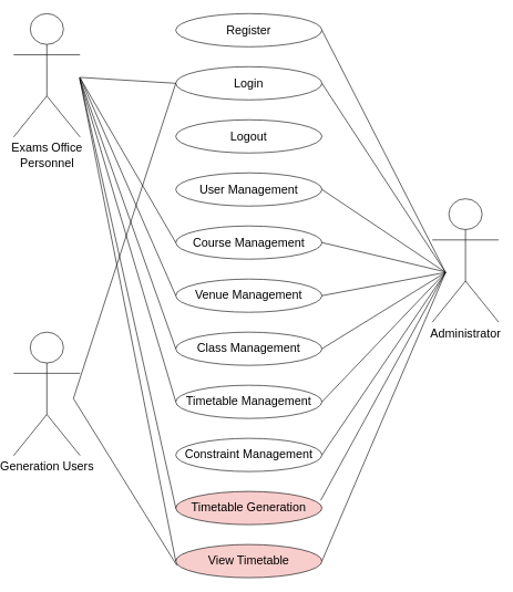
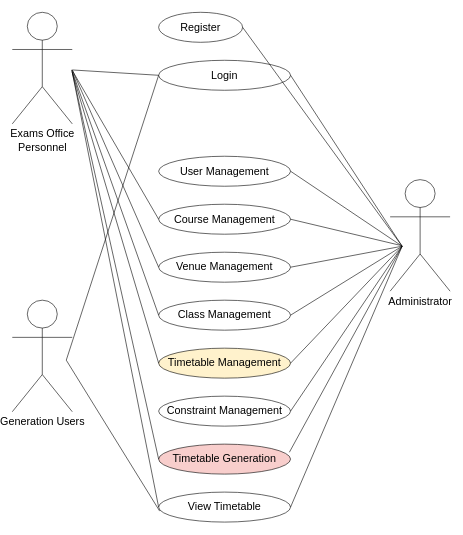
  <mxCell id="0" />
  <mxCell id="1" parent="0" />
- <mxCell id="2" value="&lt;font style=&quot;font-size: 18px;&quot;&gt;Register&lt;/font&gt;" style="ellipse;whiteSpace=wrap;html=1;" vertex="1" parent="1"><mxGeometry x="264" y="20" width="220" height="50" as="geometry" /></mxCell>
+ <mxCell id="2" value="&lt;font style=&quot;font-size: 18px;&quot;&gt;Register&lt;/font&gt;" style="ellipse;whiteSpace=wrap;html=1;" vertex="1" parent="1"><mxGeometry x="264" y="20" width="140" height="50" as="geometry" /></mxCell>
  <mxCell id="3" value="&lt;font style=&quot;font-size: 18px;&quot;&gt;Login&lt;/font&gt;" style="ellipse;whiteSpace=wrap;html=1;" vertex="1" parent="1"><mxGeometry x="264" y="100" width="220" height="50" as="geometry" /></mxCell>
  <mxCell id="4" value="&lt;font style=&quot;font-size: 18px;&quot;&gt;User Management&lt;/font&gt;" style="ellipse;whiteSpace=wrap;html=1;" vertex="1" parent="1"><mxGeometry x="264" y="260" width="220" height="50" as="geometry" /></mxCell>
- <mxCell id="5" value="&lt;font style=&quot;font-size: 18px;&quot;&gt;Logout&lt;/font&gt;" style="ellipse;whiteSpace=wrap;html=1;" vertex="1" parent="1"><mxGeometry x="264" y="180" width="220" height="50" as="geometry" /></mxCell>
- <mxCell id="6" value="&lt;font style=&quot;font-size: 18px;&quot;&gt;Timetable Management&lt;/font&gt;" style="ellipse;whiteSpace=wrap;html=1;" vertex="1" parent="1"><mxGeometry x="264" y="580" width="220" height="50" as="geometry" /></mxCell>
+ <mxCell id="6" value="&lt;font style=&quot;font-size: 18px;&quot;&gt;Timetable Management&lt;/font&gt;" style="ellipse;whiteSpace=wrap;html=1;fillColor=#fff2cc;" vertex="1" parent="1"><mxGeometry x="264" y="580" width="220" height="50" as="geometry" /></mxCell>
  <mxCell id="7" value="&lt;font style=&quot;font-size: 18px;&quot;&gt;Class Management&lt;/font&gt;" style="ellipse;whiteSpace=wrap;html=1;" vertex="1" parent="1"><mxGeometry x="264" y="500" width="220" height="50" as="geometry" /></mxCell>
  <mxCell id="8" value="&lt;font style=&quot;font-size: 18px;&quot;&gt;Venue Management&lt;/font&gt;" style="ellipse;whiteSpace=wrap;html=1;" vertex="1" parent="1"><mxGeometry x="264" y="420" width="220" height="50" as="geometry" /></mxCell>
  <mxCell id="9" value="&lt;font style=&quot;font-size: 18px;&quot;&gt;Course Management&lt;/font&gt;" style="ellipse;whiteSpace=wrap;html=1;" vertex="1" parent="1"><mxGeometry x="264" y="340" width="220" height="50" as="geometry" /></mxCell>
- <mxCell id="10" value="&lt;font style=&quot;font-size: 18px;&quot;&gt;View Timetable&lt;/font&gt;" style="ellipse;whiteSpace=wrap;html=1;fillColor=#f8cecc;" vertex="1" parent="1"><mxGeometry x="264" y="820" width="220" height="50" as="geometry" /></mxCell>
+ <mxCell id="10" value="&lt;font style=&quot;font-size: 18px;&quot;&gt;View Timetable&lt;/font&gt;" style="ellipse;whiteSpace=wrap;html=1;" vertex="1" parent="1"><mxGeometry x="264" y="820" width="220" height="50" as="geometry" /></mxCell>
  <mxCell id="11" value="&lt;font style=&quot;font-size: 18px;&quot;&gt;Timetable Generation&lt;/font&gt;" style="ellipse;whiteSpace=wrap;html=1;fillColor=#f8cecc;" vertex="1" parent="1"><mxGeometry x="264" y="740" width="220" height="50" as="geometry" /></mxCell>
  <mxCell id="12" value="&lt;font style=&quot;font-size: 18px;&quot;&gt;Constraint Management&lt;/font&gt;" style="ellipse;whiteSpace=wrap;html=1;" vertex="1" parent="1"><mxGeometry x="264" y="660" width="220" height="50" as="geometry" /></mxCell>
  <mxCell id="13" value="&lt;font style=&quot;font-size: 18px;&quot;&gt;Administrator&lt;/font&gt;" style="shape=umlActor;verticalLabelPosition=bottom;verticalAlign=top;html=1;" vertex="1" parent="1"><mxGeometry x="650" y="299" width="100" height="186" as="geometry" /></mxCell>
  <mxCell id="14" value="&lt;font style=&quot;font-size: 18px;&quot;&gt;Exams Office&lt;br&gt;Personnel&lt;/font&gt;" style="shape=umlActor;verticalLabelPosition=bottom;verticalAlign=top;html=1;" vertex="1" parent="1"><mxGeometry x="20" y="20" width="100" height="186" as="geometry" /></mxCell>
  <mxCell id="15" value="&lt;font style=&quot;font-size: 18px;&quot;&gt;Generation Users&lt;/font&gt;" style="shape=umlActor;verticalLabelPosition=bottom;verticalAlign=top;html=1;" vertex="1" parent="1"><mxGeometry x="20" y="500" width="100" height="186" as="geometry" /></mxCell>
  <mxCell id="16" value="" style="endArrow=none;html=1;rounded=0;exitX=1;exitY=0.5;exitDx=0;exitDy=0;" edge="1" parent="1" source="3"><mxGeometry width="50" height="50" relative="1" as="geometry"><mxPoint x="620" y="460" as="sourcePoint" /><mxPoint x="670" y="410" as="targetPoint" /></mxGeometry></mxCell>
  <mxCell id="17" value="" style="endArrow=none;html=1;rounded=0;exitX=1;exitY=0.5;exitDx=0;exitDy=0;" edge="1" parent="1" source="2"><mxGeometry width="50" height="50" relative="1" as="geometry"><mxPoint x="484" y="125" as="sourcePoint" /><mxPoint x="670" y="410" as="targetPoint" /></mxGeometry></mxCell>
  <mxCell id="18" value="" style="endArrow=none;html=1;rounded=0;entryX=0;entryY=0.5;entryDx=0;entryDy=0;" edge="1" parent="1" source="14"><mxGeometry width="50" height="50" relative="1" as="geometry"><mxPoint x="130" y="140" as="sourcePoint" /><mxPoint x="264" y="125" as="targetPoint" /></mxGeometry></mxCell>
  <mxCell id="19" value="" style="endArrow=none;html=1;rounded=0;exitX=1;exitY=0.5;exitDx=0;exitDy=0;" edge="1" parent="1" source="4"><mxGeometry width="50" height="50" relative="1" as="geometry"><mxPoint x="484" y="45" as="sourcePoint" /><mxPoint x="670" y="410" as="targetPoint" /></mxGeometry></mxCell>
  <mxCell id="20" value="" style="endArrow=none;html=1;rounded=0;entryX=0;entryY=0.5;entryDx=0;entryDy=0;" edge="1" parent="1" target="9"><mxGeometry width="50" height="50" relative="1" as="geometry"><mxPoint x="120" y="117" as="sourcePoint" /><mxPoint x="262" y="365" as="targetPoint" /></mxGeometry></mxCell>
  <mxCell id="21" value="" style="endArrow=none;html=1;rounded=0;entryX=0;entryY=0.5;entryDx=0;entryDy=0;" edge="1" parent="1" target="3"><mxGeometry width="50" height="50" relative="1" as="geometry"><mxPoint x="110" y="600" as="sourcePoint" /><mxPoint x="264" y="130" as="targetPoint" /></mxGeometry></mxCell>
  <mxCell id="22" value="" style="endArrow=none;html=1;rounded=0;exitX=1;exitY=0.5;exitDx=0;exitDy=0;" edge="1" parent="1" source="9"><mxGeometry width="50" height="50" relative="1" as="geometry"><mxPoint x="619" y="459" as="sourcePoint" /><mxPoint x="669" y="409" as="targetPoint" /></mxGeometry></mxCell>
  <mxCell id="23" value="" style="endArrow=none;html=1;rounded=0;exitX=1;exitY=0.5;exitDx=0;exitDy=0;" edge="1" parent="1" source="8"><mxGeometry width="50" height="50" relative="1" as="geometry"><mxPoint x="620" y="460" as="sourcePoint" /><mxPoint x="670" y="410" as="targetPoint" /></mxGeometry></mxCell>
  <mxCell id="24" value="" style="endArrow=none;html=1;rounded=0;exitX=1;exitY=0.5;exitDx=0;exitDy=0;" edge="1" parent="1" source="7"><mxGeometry width="50" height="50" relative="1" as="geometry"><mxPoint x="484" y="455" as="sourcePoint" /><mxPoint x="670" y="410" as="targetPoint" /></mxGeometry></mxCell>
  <mxCell id="25" value="" style="endArrow=none;html=1;rounded=0;exitX=1;exitY=0.5;exitDx=0;exitDy=0;" edge="1" parent="1" source="6"><mxGeometry width="50" height="50" relative="1" as="geometry"><mxPoint x="490" y="550" as="sourcePoint" /><mxPoint x="670" y="410" as="targetPoint" /></mxGeometry></mxCell>
  <mxCell id="26" value="" style="endArrow=none;html=1;rounded=0;exitX=1;exitY=0.5;exitDx=0;exitDy=0;" edge="1" parent="1" source="12"><mxGeometry width="50" height="50" relative="1" as="geometry"><mxPoint x="510" y="615" as="sourcePoint" /><mxPoint x="670" y="410" as="targetPoint" /></mxGeometry></mxCell>
  <mxCell id="27" value="" style="endArrow=none;html=1;rounded=0;exitX=0.991;exitY=0.271;exitDx=0;exitDy=0;exitPerimeter=0;" edge="1" parent="1" source="11"><mxGeometry width="50" height="50" relative="1" as="geometry"><mxPoint x="500" y="695" as="sourcePoint" /><mxPoint x="670" y="410" as="targetPoint" /></mxGeometry></mxCell>
  <mxCell id="28" value="" style="endArrow=none;html=1;rounded=0;exitX=1;exitY=0.5;exitDx=0;exitDy=0;" edge="1" parent="1" source="10"><mxGeometry width="50" height="50" relative="1" as="geometry"><mxPoint x="509.98" y="790.45" as="sourcePoint" /><mxPoint x="670" y="410" as="targetPoint" /></mxGeometry></mxCell>
  <mxCell id="29" value="" style="endArrow=none;html=1;rounded=0;entryX=0;entryY=0.5;entryDx=0;entryDy=0;" edge="1" parent="1" target="8"><mxGeometry width="50" height="50" relative="1" as="geometry"><mxPoint x="120" y="116" as="sourcePoint" /><mxPoint x="260" y="440" as="targetPoint" /></mxGeometry></mxCell>
  <mxCell id="30" value="" style="endArrow=none;html=1;rounded=0;entryX=0;entryY=0.5;entryDx=0;entryDy=0;" edge="1" parent="1" target="7"><mxGeometry width="50" height="50" relative="1" as="geometry"><mxPoint x="119" y="116" as="sourcePoint" /><mxPoint x="169" y="66" as="targetPoint" /></mxGeometry></mxCell>
  <mxCell id="31" value="" style="endArrow=none;html=1;rounded=0;entryX=0;entryY=0.5;entryDx=0;entryDy=0;" edge="1" parent="1" target="6"><mxGeometry width="50" height="50" relative="1" as="geometry"><mxPoint x="119" y="117" as="sourcePoint" /><mxPoint x="169" y="67" as="targetPoint" /></mxGeometry></mxCell>
  <mxCell id="32" value="" style="endArrow=none;html=1;rounded=0;entryX=0;entryY=0.5;entryDx=0;entryDy=0;" edge="1" parent="1" target="11"><mxGeometry width="50" height="50" relative="1" as="geometry"><mxPoint x="120" y="120" as="sourcePoint" /><mxPoint x="170" y="70" as="targetPoint" /></mxGeometry></mxCell>
  <mxCell id="33" value="" style="endArrow=none;html=1;rounded=0;entryX=0;entryY=0.5;entryDx=0;entryDy=0;" edge="1" parent="1" target="10"><mxGeometry width="50" height="50" relative="1" as="geometry"><mxPoint x="120" y="120" as="sourcePoint" /><mxPoint x="170" y="70" as="targetPoint" /></mxGeometry></mxCell>
  <mxCell id="34" value="" style="endArrow=none;html=1;rounded=0;entryX=0.008;entryY=0.634;entryDx=0;entryDy=0;entryPerimeter=0;" edge="1" parent="1" target="10"><mxGeometry width="50" height="50" relative="1" as="geometry"><mxPoint x="110" y="600" as="sourcePoint" /><mxPoint x="160" y="550" as="targetPoint" /></mxGeometry></mxCell>
